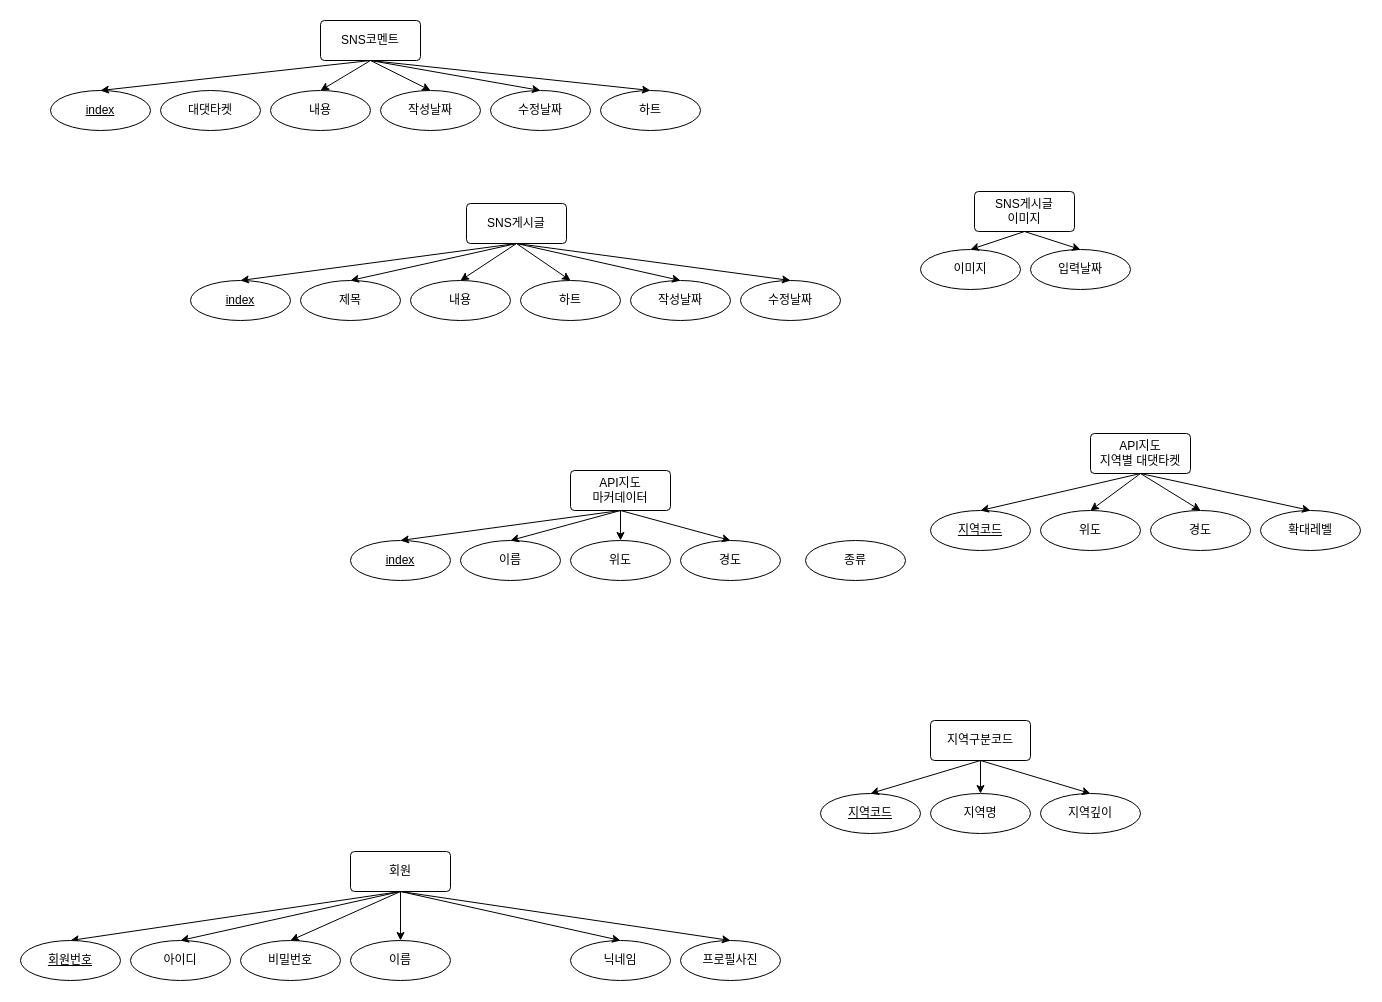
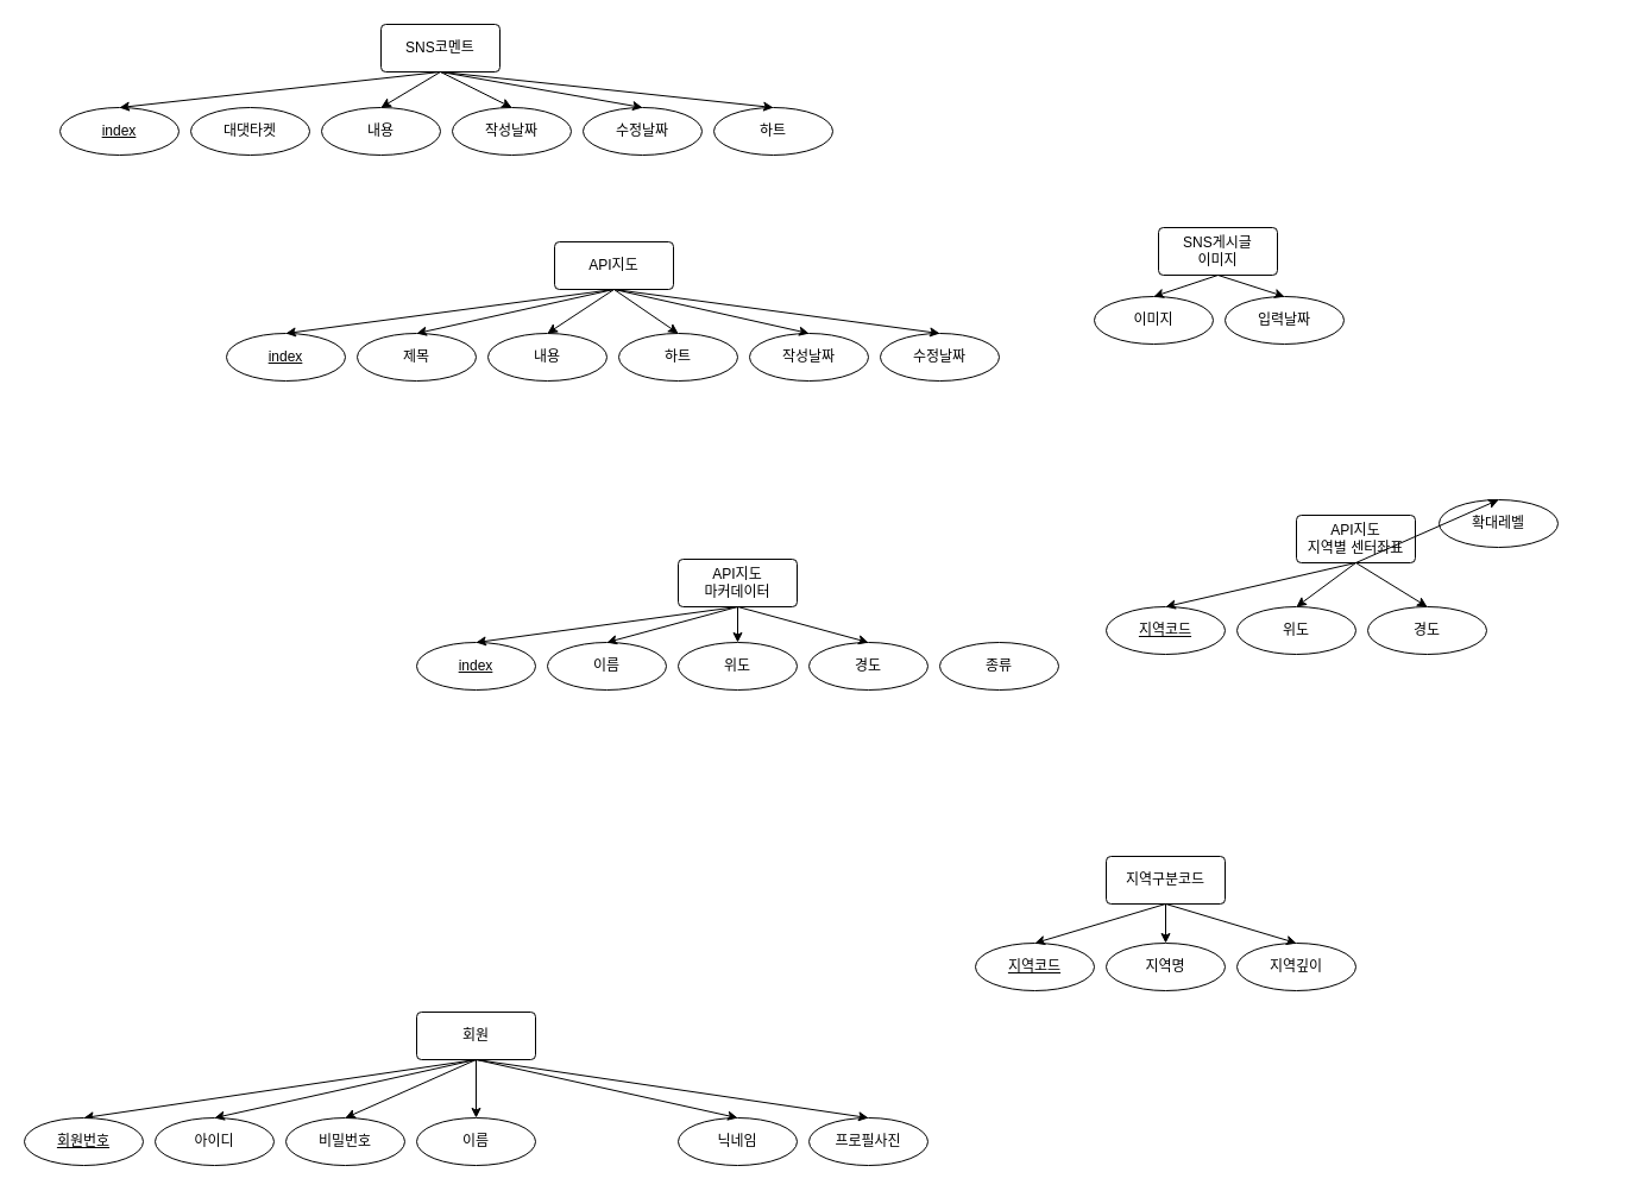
  <mxCell id="0" />
  <mxCell id="1" parent="0" />
  <mxCell id="2" style="rounded=0;orthogonalLoop=1;jettySize=auto;html=1;entryX=0.5;entryY=0;entryDx=0;entryDy=0;exitX=0.5;exitY=1;exitDx=0;exitDy=0;" edge="1" parent="1" source="3" target="6"><mxGeometry relative="1" as="geometry" /></mxCell>
  <mxCell id="3" value="회원" style="rounded=1;arcSize=10;whiteSpace=wrap;html=1;align=center;" vertex="1" parent="1"><mxGeometry x="350" y="851" width="100" height="40" as="geometry" /></mxCell>
- <mxCell id="4" value="SNS게시글" style="rounded=1;arcSize=10;whiteSpace=wrap;html=1;align=center;" vertex="1" parent="1"><mxGeometry x="466" y="203" width="100" height="40" as="geometry" /></mxCell>
+ <mxCell id="4" value="API지도" style="rounded=1;arcSize=10;whiteSpace=wrap;html=1;align=center;" vertex="1" parent="1"><mxGeometry x="466" y="203" width="100" height="40" as="geometry" /></mxCell>
  <mxCell id="5" value="API지도&lt;br&gt;마커데이터" style="rounded=1;arcSize=10;whiteSpace=wrap;html=1;align=center;" vertex="1" parent="1"><mxGeometry x="570" y="470" width="100" height="40" as="geometry" /></mxCell>
  <mxCell id="6" value="회원번호" style="ellipse;whiteSpace=wrap;html=1;align=center;fontStyle=4;" vertex="1" parent="1"><mxGeometry x="20" y="940" width="100" height="40" as="geometry" /></mxCell>
  <mxCell id="7" value="아이디" style="ellipse;whiteSpace=wrap;html=1;align=center;" vertex="1" parent="1"><mxGeometry x="130" y="940" width="100" height="40" as="geometry" /></mxCell>
  <mxCell id="8" value="이름" style="ellipse;whiteSpace=wrap;html=1;align=center;" vertex="1" parent="1"><mxGeometry x="350" y="940" width="100" height="40" as="geometry" /></mxCell>
  <mxCell id="9" value="닉네임" style="ellipse;whiteSpace=wrap;html=1;align=center;" vertex="1" parent="1"><mxGeometry x="570" y="940" width="100" height="40" as="geometry" /></mxCell>
  <mxCell id="10" value="프로필사진" style="ellipse;whiteSpace=wrap;html=1;align=center;" vertex="1" parent="1"><mxGeometry x="680" y="940" width="100" height="40" as="geometry" /></mxCell>
  <mxCell id="11" value="비밀번호" style="ellipse;whiteSpace=wrap;html=1;align=center;" vertex="1" parent="1"><mxGeometry x="240" y="940" width="100" height="40" as="geometry" /></mxCell>
  <mxCell id="12" style="rounded=0;orthogonalLoop=1;jettySize=auto;html=1;entryX=0.5;entryY=0;entryDx=0;entryDy=0;exitX=0.5;exitY=1;exitDx=0;exitDy=0;" edge="1" parent="1" source="3" target="7"><mxGeometry relative="1" as="geometry"><mxPoint x="410" y="860" as="sourcePoint" /><mxPoint x="80" y="950" as="targetPoint" /></mxGeometry></mxCell>
  <mxCell id="13" style="rounded=0;orthogonalLoop=1;jettySize=auto;html=1;entryX=0.5;entryY=0;entryDx=0;entryDy=0;exitX=0.5;exitY=1;exitDx=0;exitDy=0;" edge="1" parent="1" source="3" target="11"><mxGeometry relative="1" as="geometry"><mxPoint x="410" y="860" as="sourcePoint" /><mxPoint x="190" y="950" as="targetPoint" /></mxGeometry></mxCell>
  <mxCell id="14" style="rounded=0;orthogonalLoop=1;jettySize=auto;html=1;entryX=0.5;entryY=0;entryDx=0;entryDy=0;exitX=0.5;exitY=1;exitDx=0;exitDy=0;" edge="1" parent="1" source="3" target="8"><mxGeometry relative="1" as="geometry"><mxPoint x="410" y="860" as="sourcePoint" /><mxPoint x="300" y="950" as="targetPoint" /></mxGeometry></mxCell>
  <mxCell id="15" style="rounded=0;orthogonalLoop=1;jettySize=auto;html=1;entryX=0.5;entryY=0;entryDx=0;entryDy=0;exitX=0.5;exitY=1;exitDx=0;exitDy=0;" edge="1" parent="1" source="3" target="9"><mxGeometry relative="1" as="geometry"><mxPoint x="410" y="860" as="sourcePoint" /><mxPoint x="520" y="950" as="targetPoint" /></mxGeometry></mxCell>
  <mxCell id="16" style="rounded=0;orthogonalLoop=1;jettySize=auto;html=1;entryX=0.5;entryY=0;entryDx=0;entryDy=0;exitX=0.5;exitY=1;exitDx=0;exitDy=0;" edge="1" parent="1" source="3" target="10"><mxGeometry relative="1" as="geometry"><mxPoint x="560" y="830" as="sourcePoint" /><mxPoint x="630" y="950" as="targetPoint" /></mxGeometry></mxCell>
  <mxCell id="17" value="SNS코멘트" style="rounded=1;arcSize=10;whiteSpace=wrap;html=1;align=center;" vertex="1" parent="1"><mxGeometry x="320" y="20" width="100" height="40" as="geometry" /></mxCell>
- <mxCell id="18" value="API지도&lt;br&gt;지역별 대댓타켓" style="rounded=1;arcSize=10;whiteSpace=wrap;html=1;align=center;" vertex="1" parent="1"><mxGeometry x="1090" y="433" width="100" height="40" as="geometry" /></mxCell>
+ <mxCell id="18" value="API지도&lt;br&gt;지역별 센터좌표" style="rounded=1;arcSize=10;whiteSpace=wrap;html=1;align=center;" vertex="1" parent="1"><mxGeometry x="1090" y="433" width="100" height="40" as="geometry" /></mxCell>
  <mxCell id="19" value="지역코드" style="ellipse;whiteSpace=wrap;html=1;align=center;fontStyle=4;" vertex="1" parent="1"><mxGeometry x="820" y="793" width="100" height="40" as="geometry" /></mxCell>
  <mxCell id="20" value="지역명" style="ellipse;whiteSpace=wrap;html=1;align=center;" vertex="1" parent="1"><mxGeometry x="930" y="793" width="100" height="40" as="geometry" /></mxCell>
  <mxCell id="21" value="지역깊이" style="ellipse;whiteSpace=wrap;html=1;align=center;" vertex="1" parent="1"><mxGeometry x="1040" y="793" width="100" height="40" as="geometry" /></mxCell>
  <mxCell id="22" value="지역구분코드" style="rounded=1;arcSize=10;whiteSpace=wrap;html=1;align=center;" vertex="1" parent="1"><mxGeometry x="930" y="720" width="100" height="40" as="geometry" /></mxCell>
  <mxCell id="23" style="rounded=0;orthogonalLoop=1;jettySize=auto;html=1;entryX=0.5;entryY=0;entryDx=0;entryDy=0;exitX=0.5;exitY=1;exitDx=0;exitDy=0;" edge="1" parent="1" source="22" target="19"><mxGeometry relative="1" as="geometry"><mxPoint x="959.5" y="863" as="sourcePoint" /><mxPoint x="959.5" y="912" as="targetPoint" /></mxGeometry></mxCell>
  <mxCell id="24" style="rounded=0;orthogonalLoop=1;jettySize=auto;html=1;entryX=0.5;entryY=0;entryDx=0;entryDy=0;exitX=0.5;exitY=1;exitDx=0;exitDy=0;" edge="1" parent="1" source="22" target="20"><mxGeometry relative="1" as="geometry"><mxPoint x="990" y="763" as="sourcePoint" /><mxPoint x="880" y="803" as="targetPoint" /></mxGeometry></mxCell>
  <mxCell id="25" style="rounded=0;orthogonalLoop=1;jettySize=auto;html=1;entryX=0.5;entryY=0;entryDx=0;entryDy=0;exitX=0.5;exitY=1;exitDx=0;exitDy=0;" edge="1" parent="1" source="22" target="21"><mxGeometry relative="1" as="geometry"><mxPoint x="990" y="763" as="sourcePoint" /><mxPoint x="990" y="803" as="targetPoint" /></mxGeometry></mxCell>
  <mxCell id="26" value="지역코드" style="ellipse;whiteSpace=wrap;html=1;align=center;fontStyle=4;" vertex="1" parent="1"><mxGeometry x="930" y="510" width="100" height="40" as="geometry" /></mxCell>
  <mxCell id="27" value="위도" style="ellipse;whiteSpace=wrap;html=1;align=center;" vertex="1" parent="1"><mxGeometry x="1040" y="510" width="100" height="40" as="geometry" /></mxCell>
  <mxCell id="28" value="경도" style="ellipse;whiteSpace=wrap;html=1;align=center;" vertex="1" parent="1"><mxGeometry x="1150" y="510" width="100" height="40" as="geometry" /></mxCell>
- <mxCell id="29" value="확대레벨" style="ellipse;whiteSpace=wrap;html=1;align=center;" vertex="1" parent="1"><mxGeometry x="1260" y="510" width="100" height="40" as="geometry" /></mxCell>
+ <mxCell id="29" value="확대레벨" style="ellipse;whiteSpace=wrap;html=1;align=center;" vertex="1" parent="1"><mxGeometry x="1210" y="420" width="100" height="40" as="geometry" /></mxCell>
  <mxCell id="30" style="rounded=0;orthogonalLoop=1;jettySize=auto;html=1;entryX=0.5;entryY=0;entryDx=0;entryDy=0;exitX=0.5;exitY=1;exitDx=0;exitDy=0;" edge="1" parent="1" source="18" target="26"><mxGeometry relative="1" as="geometry"><mxPoint x="1110" y="460" as="sourcePoint" /><mxPoint x="1000" y="493" as="targetPoint" /></mxGeometry></mxCell>
  <mxCell id="31" style="rounded=0;orthogonalLoop=1;jettySize=auto;html=1;entryX=0.5;entryY=0;entryDx=0;entryDy=0;exitX=0.5;exitY=1;exitDx=0;exitDy=0;" edge="1" parent="1" source="18" target="27"><mxGeometry relative="1" as="geometry"><mxPoint x="1150" y="470" as="sourcePoint" /><mxPoint x="990" y="520" as="targetPoint" /></mxGeometry></mxCell>
  <mxCell id="32" style="rounded=0;orthogonalLoop=1;jettySize=auto;html=1;entryX=0.5;entryY=0;entryDx=0;entryDy=0;exitX=0.5;exitY=1;exitDx=0;exitDy=0;" edge="1" parent="1" source="18" target="28"><mxGeometry relative="1" as="geometry"><mxPoint x="1150" y="470" as="sourcePoint" /><mxPoint x="1100" y="520" as="targetPoint" /></mxGeometry></mxCell>
  <mxCell id="33" style="rounded=0;orthogonalLoop=1;jettySize=auto;html=1;entryX=0.5;entryY=0;entryDx=0;entryDy=0;exitX=0.5;exitY=1;exitDx=0;exitDy=0;" edge="1" parent="1" source="18" target="29"><mxGeometry relative="1" as="geometry"><mxPoint x="1150" y="470" as="sourcePoint" /><mxPoint x="1210" y="520" as="targetPoint" /></mxGeometry></mxCell>
  <mxCell id="34" value="index" style="ellipse;whiteSpace=wrap;html=1;align=center;fontStyle=4;" vertex="1" parent="1"><mxGeometry x="350" y="540" width="100" height="40" as="geometry" /></mxCell>
  <mxCell id="35" value="위도" style="ellipse;whiteSpace=wrap;html=1;align=center;" vertex="1" parent="1"><mxGeometry x="570" y="540" width="100" height="40" as="geometry" /></mxCell>
  <mxCell id="36" value="경도" style="ellipse;whiteSpace=wrap;html=1;align=center;" vertex="1" parent="1"><mxGeometry x="680" y="540" width="100" height="40" as="geometry" /></mxCell>
- <mxCell id="37" value="종류" style="ellipse;whiteSpace=wrap;html=1;align=center;" vertex="1" parent="1"><mxGeometry x="805" y="540" width="100" height="40" as="geometry" /></mxCell>
+ <mxCell id="37" value="종류" style="ellipse;whiteSpace=wrap;html=1;align=center;" vertex="1" parent="1"><mxGeometry x="790" y="540" width="100" height="40" as="geometry" /></mxCell>
  <mxCell id="38" value="이름" style="ellipse;whiteSpace=wrap;html=1;align=center;" vertex="1" parent="1"><mxGeometry x="460" y="540" width="100" height="40" as="geometry" /></mxCell>
  <mxCell id="39" style="rounded=0;orthogonalLoop=1;jettySize=auto;html=1;entryX=0.5;entryY=0;entryDx=0;entryDy=0;exitX=0.5;exitY=1;exitDx=0;exitDy=0;" edge="1" parent="1" source="5" target="34"><mxGeometry relative="1" as="geometry"><mxPoint x="590" y="490" as="sourcePoint" /><mxPoint x="430" y="527" as="targetPoint" /></mxGeometry></mxCell>
  <mxCell id="40" style="rounded=0;orthogonalLoop=1;jettySize=auto;html=1;entryX=0.5;entryY=0;entryDx=0;entryDy=0;exitX=0.5;exitY=1;exitDx=0;exitDy=0;" edge="1" parent="1" source="5" target="38"><mxGeometry relative="1" as="geometry"><mxPoint x="630" y="490" as="sourcePoint" /><mxPoint x="410" y="550" as="targetPoint" /></mxGeometry></mxCell>
  <mxCell id="41" style="rounded=0;orthogonalLoop=1;jettySize=auto;html=1;entryX=0.5;entryY=0;entryDx=0;entryDy=0;exitX=0.5;exitY=1;exitDx=0;exitDy=0;" edge="1" parent="1" source="5" target="35"><mxGeometry relative="1" as="geometry"><mxPoint x="630" y="490" as="sourcePoint" /><mxPoint x="520" y="550" as="targetPoint" /></mxGeometry></mxCell>
  <mxCell id="42" style="rounded=0;orthogonalLoop=1;jettySize=auto;html=1;entryX=0.5;entryY=0;entryDx=0;entryDy=0;exitX=0.5;exitY=1;exitDx=0;exitDy=0;" edge="1" parent="1" source="5" target="36"><mxGeometry relative="1" as="geometry"><mxPoint x="630" y="490" as="sourcePoint" /><mxPoint x="630" y="550" as="targetPoint" /></mxGeometry></mxCell>
  <mxCell id="43" value="제목" style="ellipse;whiteSpace=wrap;html=1;align=center;" vertex="1" parent="1"><mxGeometry x="300" y="280" width="100" height="40" as="geometry" /></mxCell>
  <mxCell id="44" value="내용" style="ellipse;whiteSpace=wrap;html=1;align=center;" vertex="1" parent="1"><mxGeometry x="410" y="280" width="100" height="40" as="geometry" /></mxCell>
  <mxCell id="45" value="이미지" style="ellipse;whiteSpace=wrap;html=1;align=center;" vertex="1" parent="1"><mxGeometry x="920" y="249" width="100" height="40" as="geometry" /></mxCell>
  <mxCell id="46" value="하트" style="ellipse;whiteSpace=wrap;html=1;align=center;" vertex="1" parent="1"><mxGeometry x="520" y="280" width="100" height="40" as="geometry" /></mxCell>
  <mxCell id="47" style="rounded=0;orthogonalLoop=1;jettySize=auto;html=1;entryX=0.5;entryY=0;entryDx=0;entryDy=0;exitX=0.5;exitY=1;exitDx=0;exitDy=0;" edge="1" parent="1" source="4" target="43"><mxGeometry relative="1" as="geometry"><mxPoint x="500" y="340" as="sourcePoint" /><mxPoint x="280" y="370" as="targetPoint" /></mxGeometry></mxCell>
  <mxCell id="48" style="rounded=0;orthogonalLoop=1;jettySize=auto;html=1;entryX=0.5;entryY=0;entryDx=0;entryDy=0;exitX=0.5;exitY=1;exitDx=0;exitDy=0;" edge="1" parent="1" source="4" target="44"><mxGeometry relative="1" as="geometry"><mxPoint x="470" y="250" as="sourcePoint" /><mxPoint x="360" y="290" as="targetPoint" /></mxGeometry></mxCell>
  <mxCell id="49" style="rounded=0;orthogonalLoop=1;jettySize=auto;html=1;entryX=0.5;entryY=0;entryDx=0;entryDy=0;exitX=0.5;exitY=1;exitDx=0;exitDy=0;" edge="1" parent="1" source="4" target="46"><mxGeometry relative="1" as="geometry"><mxPoint x="470" y="250" as="sourcePoint" /><mxPoint x="470" y="290" as="targetPoint" /></mxGeometry></mxCell>
  <mxCell id="50" value="SNS게시글&lt;br&gt;이미지" style="rounded=1;arcSize=10;whiteSpace=wrap;html=1;align=center;" vertex="1" parent="1"><mxGeometry x="974" y="191" width="100" height="40" as="geometry" /></mxCell>
  <mxCell id="51" style="rounded=0;orthogonalLoop=1;jettySize=auto;html=1;entryX=0.5;entryY=0;entryDx=0;entryDy=0;exitX=0.5;exitY=1;exitDx=0;exitDy=0;" edge="1" parent="1" source="50" target="45"><mxGeometry relative="1" as="geometry"><mxPoint x="980" y="229" as="sourcePoint" /><mxPoint x="640" y="269" as="targetPoint" /></mxGeometry></mxCell>
  <mxCell id="52" value="index" style="ellipse;whiteSpace=wrap;html=1;align=center;fontStyle=4;" vertex="1" parent="1"><mxGeometry x="190" y="280" width="100" height="40" as="geometry" /></mxCell>
  <mxCell id="53" style="rounded=0;orthogonalLoop=1;jettySize=auto;html=1;entryX=0.5;entryY=0;entryDx=0;entryDy=0;exitX=0.5;exitY=1;exitDx=0;exitDy=0;" edge="1" parent="1" source="4" target="52"><mxGeometry relative="1" as="geometry"><mxPoint x="410" y="240" as="sourcePoint" /><mxPoint x="360" y="290" as="targetPoint" /></mxGeometry></mxCell>
  <mxCell id="54" value="index" style="ellipse;whiteSpace=wrap;html=1;align=center;fontStyle=4;" vertex="1" parent="1"><mxGeometry x="50" y="90" width="100" height="40" as="geometry" /></mxCell>
  <mxCell id="55" value="작성날짜" style="ellipse;whiteSpace=wrap;html=1;align=center;" vertex="1" parent="1"><mxGeometry x="630" y="280" width="100" height="40" as="geometry" /></mxCell>
  <mxCell id="56" value="수정날짜" style="ellipse;whiteSpace=wrap;html=1;align=center;" vertex="1" parent="1"><mxGeometry x="740" y="280" width="100" height="40" as="geometry" /></mxCell>
  <mxCell id="57" style="rounded=0;orthogonalLoop=1;jettySize=auto;html=1;entryX=0.5;entryY=0;entryDx=0;entryDy=0;exitX=0.5;exitY=1;exitDx=0;exitDy=0;" edge="1" parent="1" source="4" target="55"><mxGeometry relative="1" as="geometry"><mxPoint x="530" y="250" as="sourcePoint" /><mxPoint x="470" y="290" as="targetPoint" /></mxGeometry></mxCell>
  <mxCell id="58" style="rounded=0;orthogonalLoop=1;jettySize=auto;html=1;entryX=0.5;entryY=0;entryDx=0;entryDy=0;exitX=0.5;exitY=1;exitDx=0;exitDy=0;" edge="1" parent="1" source="4" target="56"><mxGeometry relative="1" as="geometry"><mxPoint x="530" y="250" as="sourcePoint" /><mxPoint x="690" y="290" as="targetPoint" /></mxGeometry></mxCell>
  <mxCell id="59" value="입력날짜" style="ellipse;whiteSpace=wrap;html=1;align=center;" vertex="1" parent="1"><mxGeometry x="1030" y="249" width="100" height="40" as="geometry" /></mxCell>
  <mxCell id="60" style="rounded=0;orthogonalLoop=1;jettySize=auto;html=1;entryX=0.5;entryY=0;entryDx=0;entryDy=0;exitX=0.5;exitY=1;exitDx=0;exitDy=0;" edge="1" parent="1" source="50" target="59"><mxGeometry relative="1" as="geometry"><mxPoint x="1030" y="240" as="sourcePoint" /><mxPoint x="980" y="259" as="targetPoint" /></mxGeometry></mxCell>
  <mxCell id="61" value="작성날짜" style="ellipse;whiteSpace=wrap;html=1;align=center;" vertex="1" parent="1"><mxGeometry x="380" y="90" width="100" height="40" as="geometry" /></mxCell>
  <mxCell id="62" value="수정날짜" style="ellipse;whiteSpace=wrap;html=1;align=center;" vertex="1" parent="1"><mxGeometry x="490" y="90" width="100" height="40" as="geometry" /></mxCell>
  <mxCell id="63" value="내용" style="ellipse;whiteSpace=wrap;html=1;align=center;" vertex="1" parent="1"><mxGeometry x="270" y="90" width="100" height="40" as="geometry" /></mxCell>
  <mxCell id="64" value="대댓타켓" style="ellipse;whiteSpace=wrap;html=1;align=center;" vertex="1" parent="1"><mxGeometry x="160" y="90" width="100" height="40" as="geometry" /></mxCell>
  <mxCell id="65" style="rounded=0;orthogonalLoop=1;jettySize=auto;html=1;entryX=0.5;entryY=0;entryDx=0;entryDy=0;exitX=0.5;exitY=1;exitDx=0;exitDy=0;" edge="1" parent="1" source="17" target="54"><mxGeometry relative="1" as="geometry"><mxPoint x="270" y="60" as="sourcePoint" /><mxPoint x="324" y="97" as="targetPoint" /></mxGeometry></mxCell>
  <mxCell id="66" style="rounded=0;orthogonalLoop=1;jettySize=auto;html=1;entryX=0.5;entryY=0;entryDx=0;entryDy=0;exitX=0.5;exitY=1;exitDx=0;exitDy=0;" edge="1" parent="1" source="17" target="63"><mxGeometry relative="1" as="geometry"><mxPoint x="330" y="56" as="sourcePoint" /><mxPoint x="220" y="100" as="targetPoint" /></mxGeometry></mxCell>
  <mxCell id="67" style="rounded=0;orthogonalLoop=1;jettySize=auto;html=1;entryX=0.5;entryY=0;entryDx=0;entryDy=0;exitX=0.5;exitY=1;exitDx=0;exitDy=0;" edge="1" parent="1" source="17" target="61"><mxGeometry relative="1" as="geometry"><mxPoint x="330" y="56" as="sourcePoint" /><mxPoint x="330" y="100" as="targetPoint" /></mxGeometry></mxCell>
  <mxCell id="68" style="rounded=0;orthogonalLoop=1;jettySize=auto;html=1;entryX=0.5;entryY=0;entryDx=0;entryDy=0;exitX=0.5;exitY=1;exitDx=0;exitDy=0;" edge="1" parent="1" source="17" target="62"><mxGeometry relative="1" as="geometry"><mxPoint x="330" y="56" as="sourcePoint" /><mxPoint x="440" y="100" as="targetPoint" /></mxGeometry></mxCell>
  <mxCell id="69" value="하트" style="ellipse;whiteSpace=wrap;html=1;align=center;" vertex="1" parent="1"><mxGeometry x="600" y="90" width="100" height="40" as="geometry" /></mxCell>
  <mxCell id="70" style="rounded=0;orthogonalLoop=1;jettySize=auto;html=1;entryX=0.5;entryY=0;entryDx=0;entryDy=0;exitX=0.5;exitY=1;exitDx=0;exitDy=0;" edge="1" parent="1" source="17" target="69"><mxGeometry relative="1" as="geometry"><mxPoint x="330" y="56" as="sourcePoint" /><mxPoint x="550" y="100" as="targetPoint" /></mxGeometry></mxCell>
